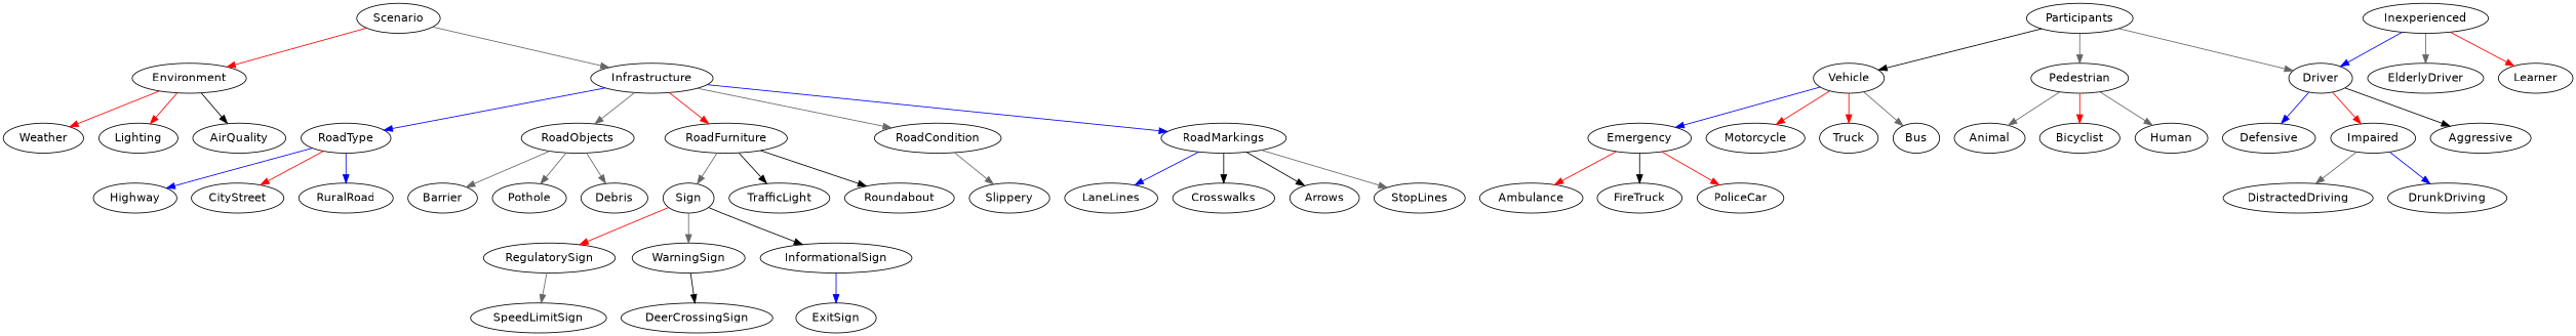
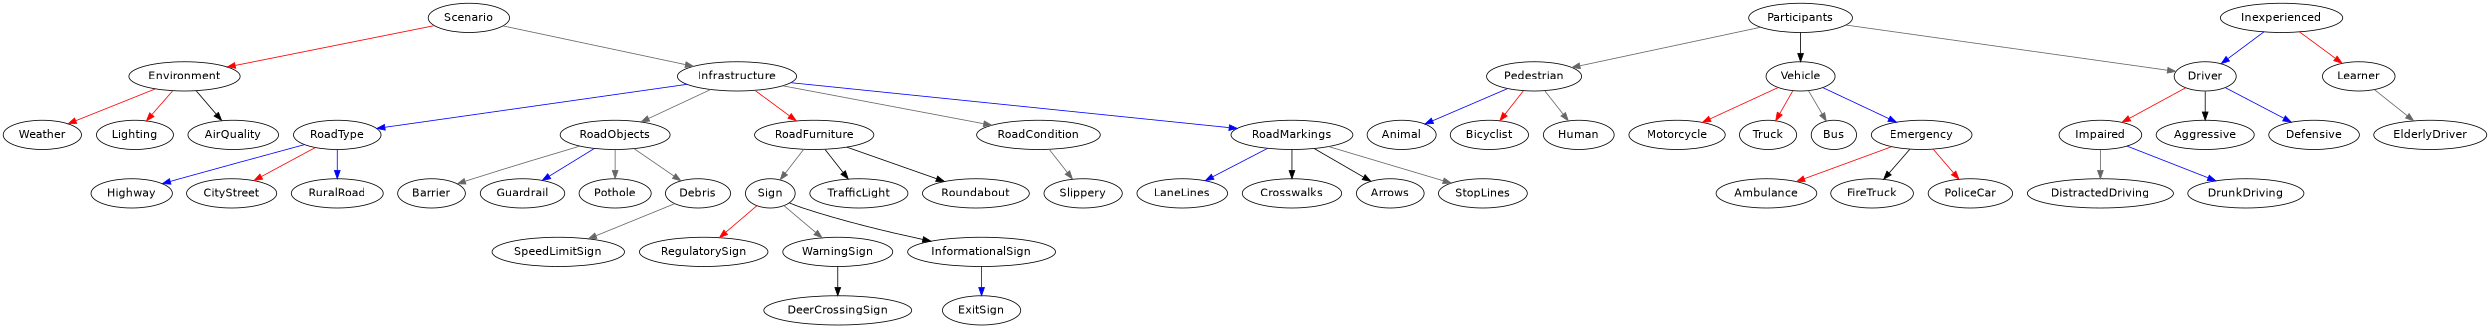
  digraph {
    fontname="DejaVu Sans"
    node [fontname="DejaVu Sans"]
    edge [color=gray40 fontname="DejaVu Sans"]
    Scenario
    Environment
    Infrastructure
    Weather
    Lighting
    AirQuality
    RoadType
    RoadObjects
    RoadFurniture
    RoadCondition
    RoadMarkings
    Participants
    Driver
    Vehicle
    Pedestrian
    Highway
    CityStreet
    RuralRoad
    Barrier
+   Guardrail
    Pothole
    Debris
    Sign
    TrafficLight
    Roundabout
    Slippery
    LaneLines
    Crosswalks
    Arrows
    StopLines
    Aggressive
    Defensive
    Impaired
    Motorcycle
    Truck
    Bus
    Emergency
    Human
    Animal
    Bicyclist
    RegulatorySign
    WarningSign
    InformationalSign
    SpeedLimitSign
    DeerCrossingSign
    ExitSign
    DrunkDriving
    DistractedDriving
    Inexperienced
    Learner
    ElderlyDriver
    Ambulance
    FireTruck
    PoliceCar
    Scenario -> Environment [color=red]
    Scenario -> Infrastructure
    Environment -> Weather [color=red]
    Environment -> Lighting [color=red]
    Environment -> AirQuality [color=black]
    Infrastructure -> RoadType [color=blue]
    Infrastructure -> RoadObjects
    Infrastructure -> RoadFurniture [color=red]
    Infrastructure -> RoadCondition
    Infrastructure -> RoadMarkings [color=blue]
    RoadType -> Highway [color=blue]
    RoadType -> CityStreet [color=red]
    RoadType -> RuralRoad [color=blue]
    RoadObjects -> Barrier
+   RoadObjects -> Guardrail [color=blue]
    RoadObjects -> Pothole
    RoadObjects -> Debris
    RoadFurniture -> Sign
    RoadFurniture -> TrafficLight [color=black]
    RoadFurniture -> Roundabout [color=black]
    RoadCondition -> Slippery
    RoadMarkings -> LaneLines [color=blue]
    RoadMarkings -> Crosswalks [color=black]
    RoadMarkings -> Arrows [color=black]
    RoadMarkings -> StopLines
    Participants -> Driver
    Participants -> Vehicle [color=black]
    Participants -> Pedestrian
    Driver -> Aggressive [color=black]
    Driver -> Defensive [color=blue]
    Driver -> Impaired [color=red]
    Vehicle -> Motorcycle [color=red]
    Vehicle -> Truck [color=red]
    Vehicle -> Bus
    Vehicle -> Emergency [color=blue]
    Pedestrian -> Human
-   Pedestrian -> Animal
+   Pedestrian -> Animal [color=blue]
    Pedestrian -> Bicyclist [color=red]
    Sign -> RegulatorySign [color=red]
    Sign -> WarningSign
    Sign -> InformationalSign [color=black]
    Impaired -> DrunkDriving [color=blue]
    Impaired -> DistractedDriving
    Emergency -> Ambulance [color=red]
    Emergency -> FireTruck [color=black]
    Emergency -> PoliceCar [color=red]
-   RegulatorySign -> SpeedLimitSign
+   Debris -> SpeedLimitSign
    WarningSign -> DeerCrossingSign [color=black]
    InformationalSign -> ExitSign [color=blue]
    Inexperienced -> Driver [color=blue]
    Inexperienced -> Learner [color=red]
-   Inexperienced -> ElderlyDriver
+   Learner -> ElderlyDriver
  }
